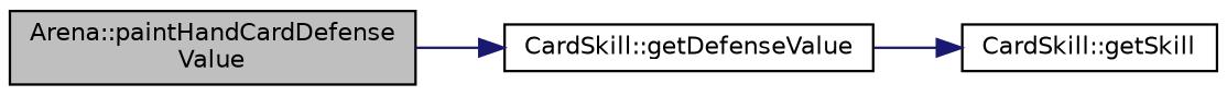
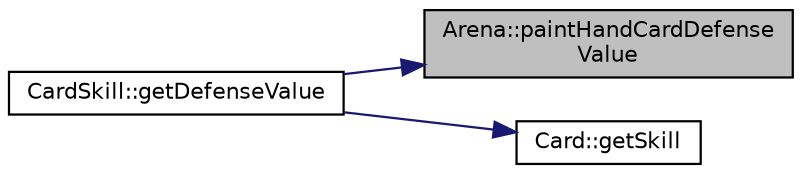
  digraph {
    rankdir=LR
    node [color=black fontname=Helvetica fontsize=10 shape=record]
    edge [color=midnightblue fontname=Helvetica fontsize=10 labelfontname=Helvetica labelfontsize=10 style=solid]
    n1 [fillcolor=grey75 fontcolor=black height=0.2 label="Arena::paintHandCardDefense\lValue" style=filled width=0.4]
    n2 [height=0.2 label="CardSkill::getDefenseValue" width=0.4]
-   n3 [height=0.2 label="CardSkill::getSkill" width=0.4]
-   n1 -> n2
+   n3 [height=0.2 label="Card::getSkill" width=0.4]
+   n2 -> n1
    n2 -> n3
  }
